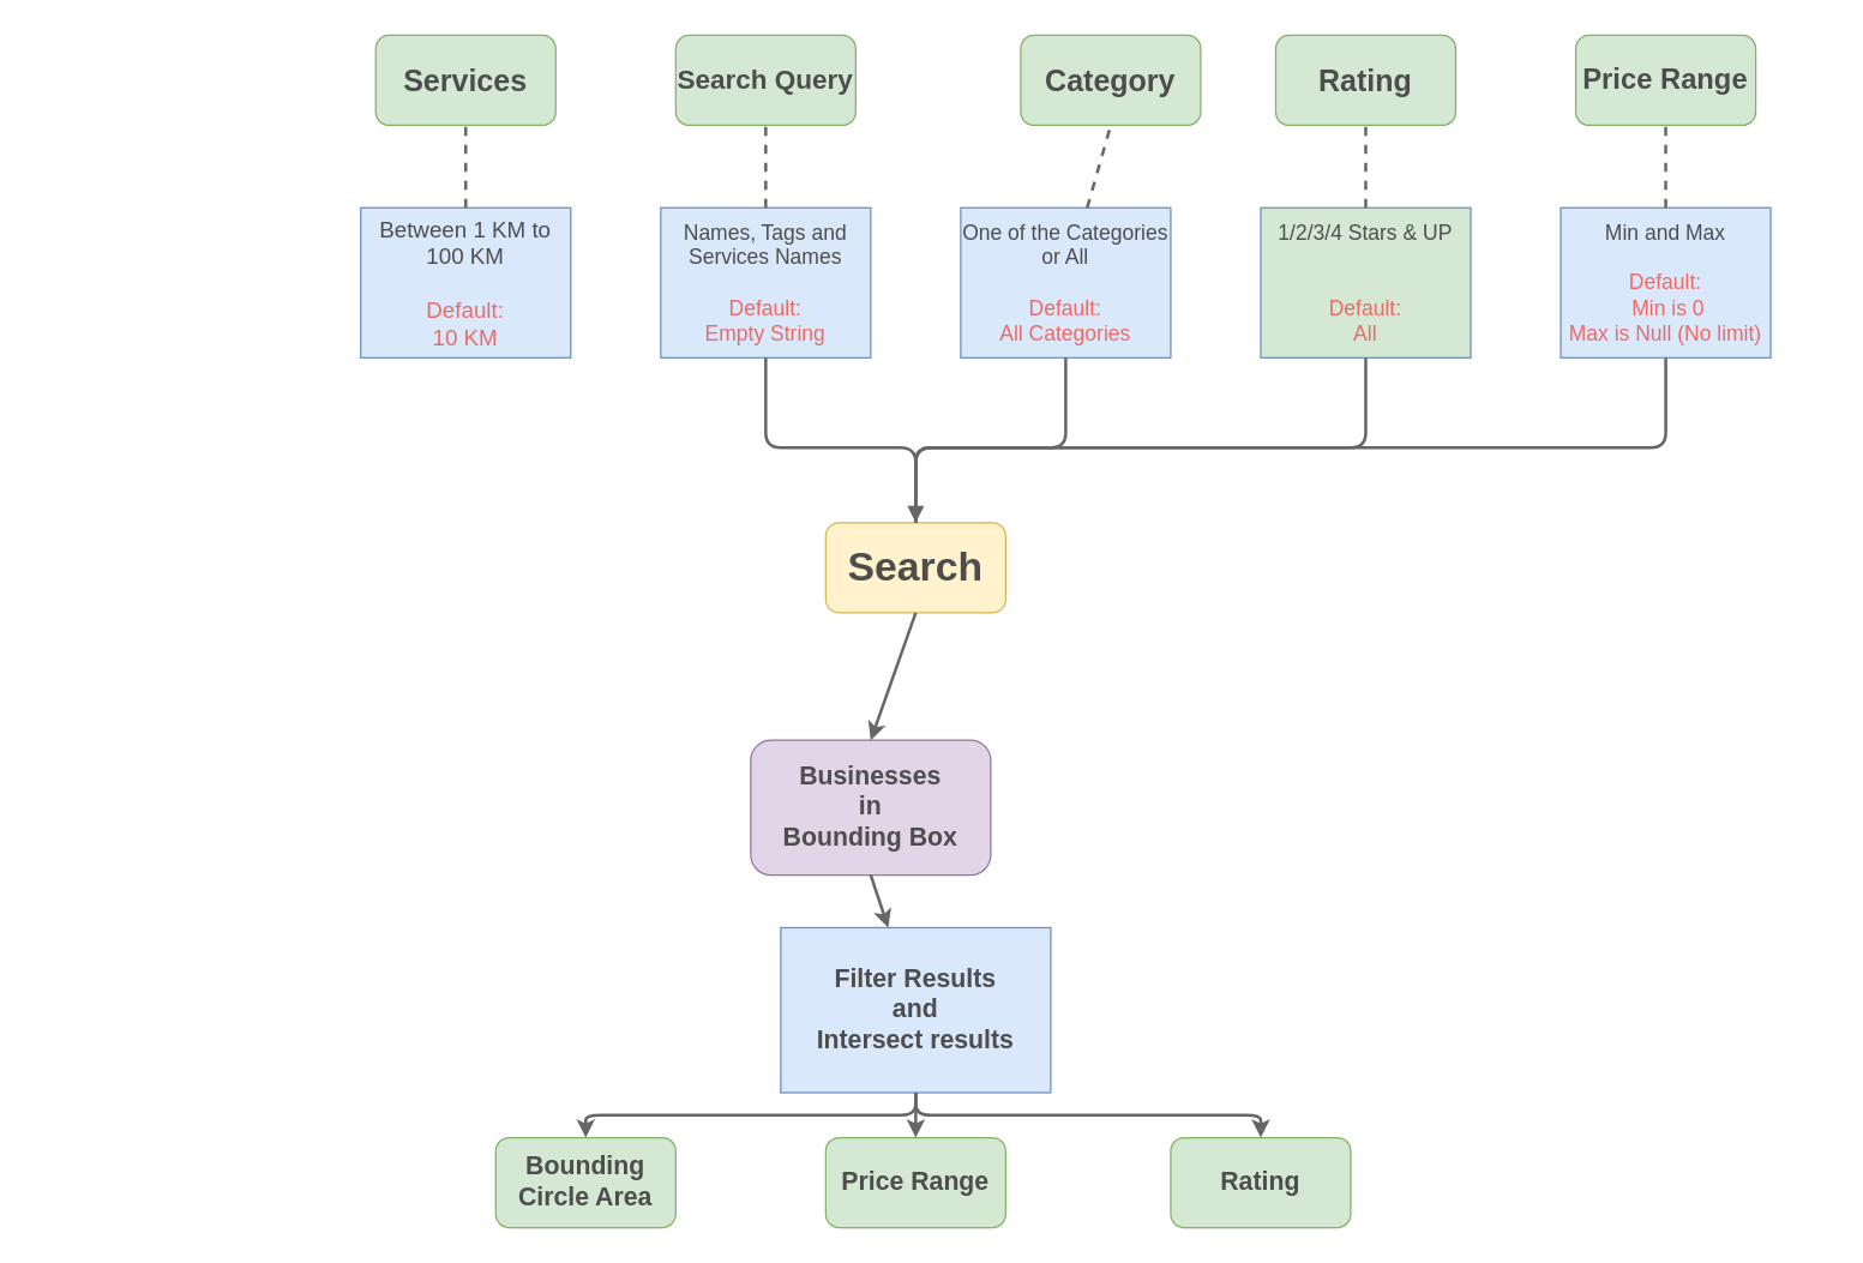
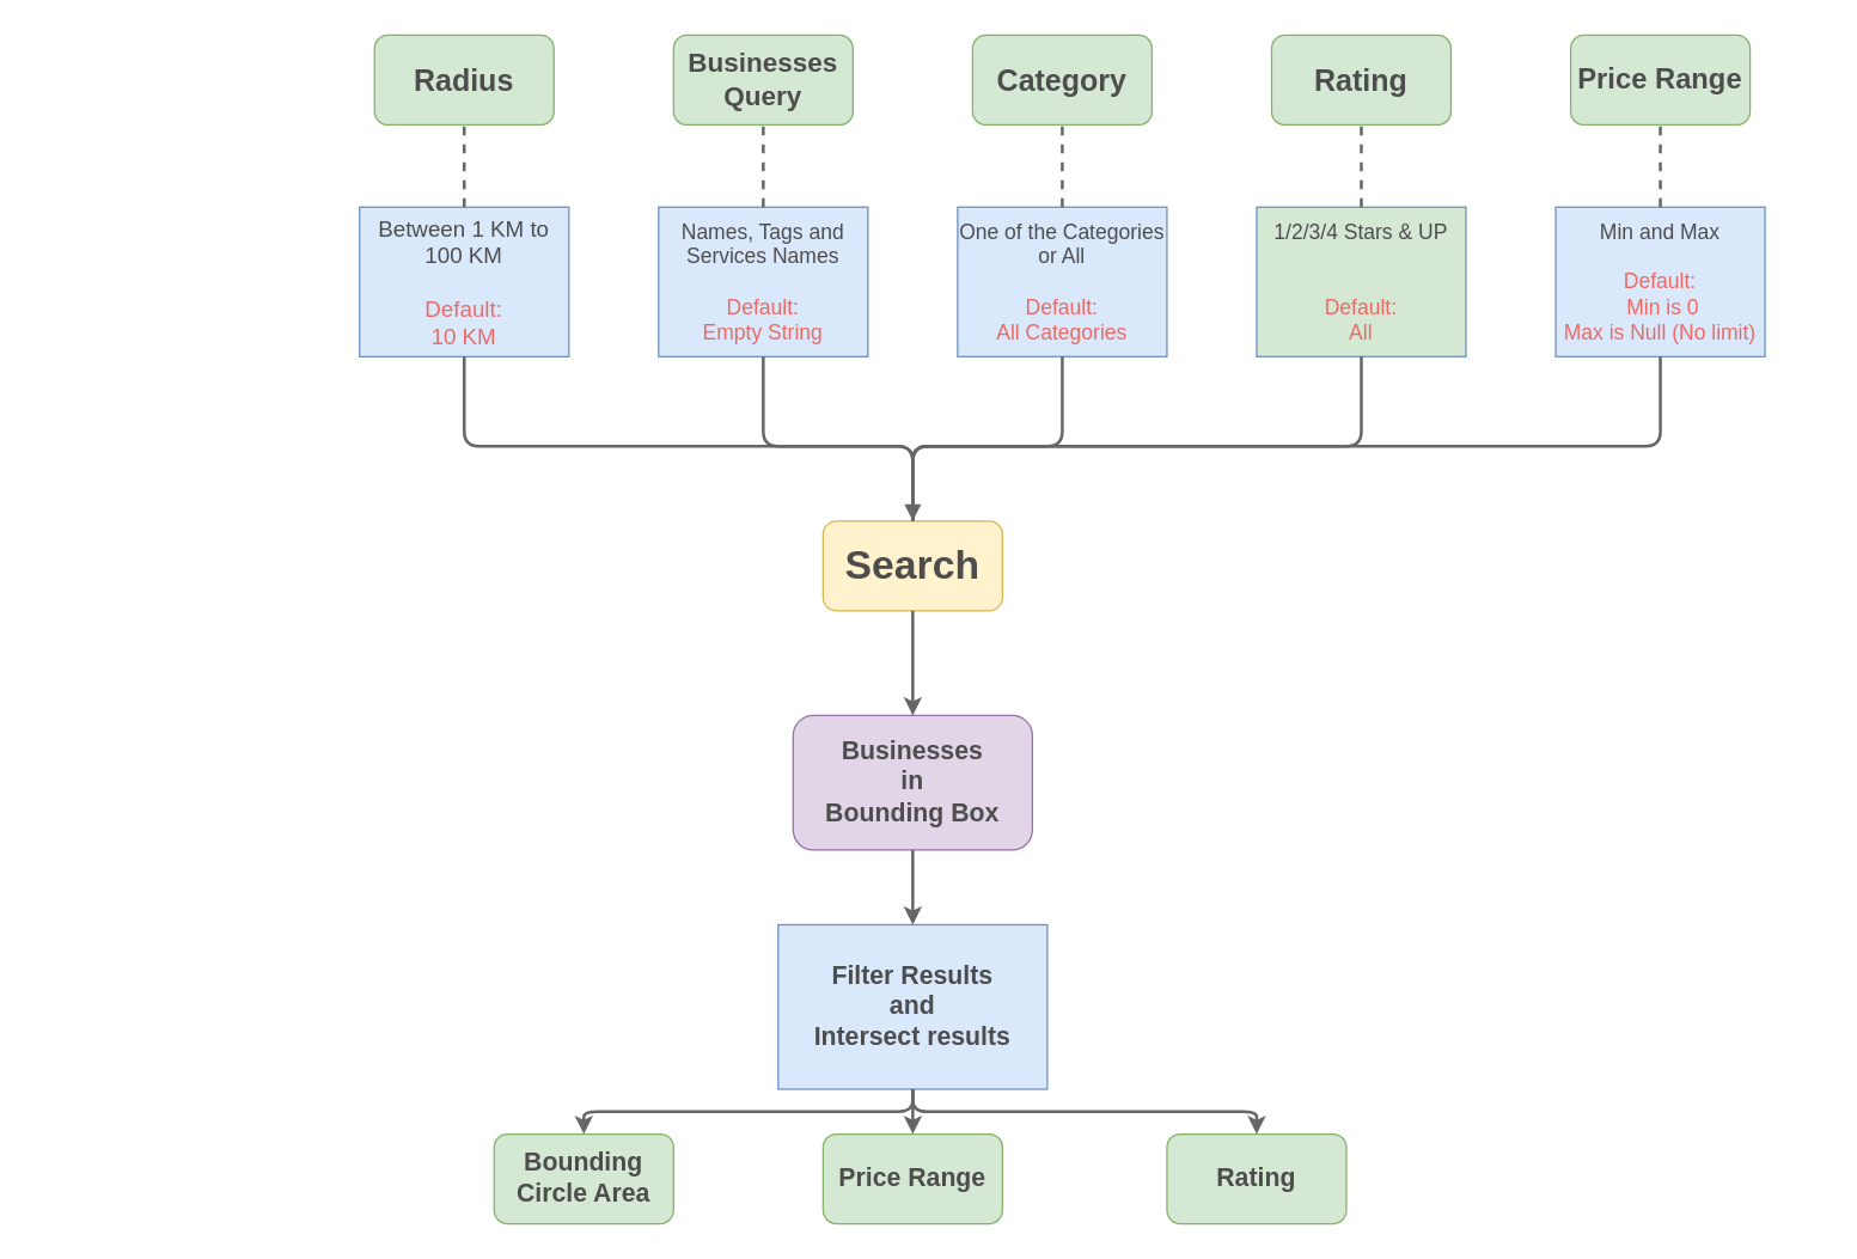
  <mxCell id="0" />
  <mxCell id="1" parent="0" />
  <mxCell id="2" value="" style="rounded=0;whiteSpace=wrap;html=1;strokeColor=#FFFFFF;" vertex="1" parent="1"><mxGeometry width="1200" height="800" as="geometry" x="20" y="20" /></mxCell>
- <mxCell id="3" value="&lt;font style=&quot;font-size: 20px&quot; color=&quot;#4d4d4d&quot;&gt;&lt;b&gt;Services&lt;/b&gt;&lt;/font&gt;" style="rounded=1;whiteSpace=wrap;html=1;fillColor=#d5e8d4;strokeColor=#82b366;" parent="1" vertex="1"><mxGeometry x="250" y="23" width="120" height="60" as="geometry" /></mxCell>
- <mxCell id="4" value="&lt;font style=&quot;font-size: 18px&quot; color=&quot;#4d4d4d&quot;&gt;&lt;b&gt;Search Query&lt;/b&gt;&lt;/font&gt;" style="rounded=1;whiteSpace=wrap;html=1;fillColor=#d5e8d4;strokeColor=#82b366;" parent="1" vertex="1"><mxGeometry x="450" y="23" width="120" height="60" as="geometry" /></mxCell>
- <mxCell id="5" value="&lt;font style=&quot;font-size: 20px&quot; color=&quot;#4d4d4d&quot;&gt;&lt;b&gt;Category&lt;/b&gt;&lt;/font&gt;" style="rounded=1;whiteSpace=wrap;html=1;fillColor=#d5e8d4;strokeColor=#82b366;" parent="1" vertex="1"><mxGeometry x="680" y="23" width="120" height="60" as="geometry" /></mxCell>
+ <mxCell id="3" value="&lt;font style=&quot;font-size: 20px&quot; color=&quot;#4d4d4d&quot;&gt;&lt;b&gt;Radius&lt;/b&gt;&lt;/font&gt;" style="rounded=1;whiteSpace=wrap;html=1;fillColor=#d5e8d4;strokeColor=#82b366;" parent="1" vertex="1"><mxGeometry x="250" y="23" width="120" height="60" as="geometry" /></mxCell>
+ <mxCell id="4" value="&lt;font style=&quot;font-size: 18px&quot; color=&quot;#4d4d4d&quot;&gt;&lt;b&gt;Businesses Query&lt;/b&gt;&lt;/font&gt;" style="rounded=1;whiteSpace=wrap;html=1;fillColor=#d5e8d4;strokeColor=#82b366;" parent="1" vertex="1"><mxGeometry x="450" y="23" width="120" height="60" as="geometry" /></mxCell>
+ <mxCell id="5" value="&lt;font style=&quot;font-size: 20px&quot; color=&quot;#4d4d4d&quot;&gt;&lt;b&gt;Category&lt;/b&gt;&lt;/font&gt;" style="rounded=1;whiteSpace=wrap;html=1;fillColor=#d5e8d4;strokeColor=#82b366;" parent="1" vertex="1"><mxGeometry x="650" y="23" width="120" height="60" as="geometry" /></mxCell>
  <mxCell id="6" value="&lt;font style=&quot;font-size: 20px&quot; color=&quot;#4d4d4d&quot;&gt;&lt;b&gt;Rating&lt;/b&gt;&lt;/font&gt;" style="rounded=1;whiteSpace=wrap;html=1;fillColor=#d5e8d4;strokeColor=#82b366;" parent="1" vertex="1"><mxGeometry x="850" y="23" width="120" height="60" as="geometry" /></mxCell>
  <mxCell id="7" value="&lt;font style=&quot;font-size: 19px&quot; color=&quot;#4d4d4d&quot;&gt;&lt;b&gt;Price Range&lt;/b&gt;&lt;/font&gt;" style="rounded=1;whiteSpace=wrap;html=1;fillColor=#d5e8d4;strokeColor=#82b366;" parent="1" vertex="1"><mxGeometry x="1050" y="23" width="120" height="60" as="geometry" /></mxCell>
  <mxCell id="8" value="&lt;font color=&quot;#4d4d4d&quot; size=&quot;1&quot;&gt;&lt;b style=&quot;font-size: 27px&quot;&gt;Search&lt;/b&gt;&lt;/font&gt;" style="rounded=1;whiteSpace=wrap;html=1;fillColor=#fff2cc;strokeColor=#d6b656;" parent="1" vertex="1"><mxGeometry x="550" y="348" width="120" height="60" as="geometry" /></mxCell>
- <mxCell id="9" value="&lt;font style=&quot;font-size: 17px&quot; color=&quot;#4d4d4d&quot;&gt;&lt;b&gt;Businesses&lt;br&gt;in&lt;br&gt;Bounding Box&lt;/b&gt;&lt;/font&gt;" style="rounded=1;whiteSpace=wrap;html=1;fillColor=#e1d5e7;strokeColor=#9673a6;" parent="1" vertex="1"><mxGeometry x="500" y="493" width="160" height="90" as="geometry" /></mxCell>
+ <mxCell id="9" value="&lt;font style=&quot;font-size: 17px&quot; color=&quot;#4d4d4d&quot;&gt;&lt;b&gt;Businesses&lt;br&gt;in&lt;br&gt;Bounding Box&lt;/b&gt;&lt;/font&gt;" style="rounded=1;whiteSpace=wrap;html=1;fillColor=#e1d5e7;strokeColor=#9673a6;" parent="1" vertex="1"><mxGeometry x="530" y="478" width="160" height="90" as="geometry" /></mxCell>
  <mxCell id="10" value="&lt;font style=&quot;font-size: 15px&quot;&gt;&lt;font color=&quot;#4d4d4d&quot; style=&quot;font-size: 15px&quot;&gt;Between 1 KM to 100 KM&lt;br&gt;&lt;br&gt;&lt;/font&gt;&lt;font color=&quot;#ea6b66&quot; style=&quot;font-size: 15px&quot;&gt;Default:&lt;br&gt;10 KM&lt;/font&gt;&lt;/font&gt;" style="rounded=0;whiteSpace=wrap;html=1;fillColor=#dae8fc;strokeColor=#6c8ebf;" parent="1" vertex="1"><mxGeometry x="240" y="138" width="140" height="100" as="geometry" /></mxCell>
  <mxCell id="11" value="" style="endArrow=none;dashed=1;html=1;strokeColor=#666666;strokeWidth=2;entryX=0.5;entryY=1;entryDx=0;entryDy=0;exitX=0.5;exitY=0;exitDx=0;exitDy=0;" parent="1" source="10" target="3" edge="1"><mxGeometry width="50" height="50" relative="1" as="geometry"><mxPoint x="380" y="188" as="sourcePoint" /><mxPoint x="430" y="138" as="targetPoint" /></mxGeometry></mxCell>
  <mxCell id="12" value="&lt;font style=&quot;font-size: 14px&quot;&gt;&lt;font color=&quot;#4d4d4d&quot; style=&quot;font-size: 14px&quot;&gt;Names, Tags and Services Names&lt;br&gt;&lt;br&gt;&lt;/font&gt;&lt;font color=&quot;#ea6b66&quot; style=&quot;font-size: 14px&quot;&gt;Default:&lt;br&gt;Empty String&lt;/font&gt;&lt;/font&gt;" style="rounded=0;whiteSpace=wrap;html=1;fillColor=#dae8fc;strokeColor=#6c8ebf;" parent="1" vertex="1"><mxGeometry x="440" y="138" width="140" height="100" as="geometry" /></mxCell>
  <mxCell id="13" value="&lt;font&gt;&lt;font color=&quot;#4d4d4d&quot; style=&quot;font-size: 14px&quot;&gt;One of the Categories or All&lt;br&gt;&lt;br&gt;&lt;/font&gt;&lt;font color=&quot;#ea6b66&quot; style=&quot;font-size: 14px&quot;&gt;Default:&lt;br&gt;All Categories&lt;/font&gt;&lt;/font&gt;" style="rounded=0;whiteSpace=wrap;html=1;fillColor=#dae8fc;strokeColor=#6c8ebf;" parent="1" vertex="1"><mxGeometry x="640" y="138" width="140" height="100" as="geometry" /></mxCell>
  <mxCell id="14" value="&lt;font style=&quot;font-size: 14px&quot;&gt;&lt;font color=&quot;#4d4d4d&quot; style=&quot;font-size: 14px&quot;&gt;1/2/3/4 Stars &amp;amp; UP&lt;br&gt;&lt;br&gt;&lt;br&gt;&lt;/font&gt;&lt;font color=&quot;#ea6b66&quot; style=&quot;font-size: 14px&quot;&gt;Default:&lt;br&gt;All&lt;/font&gt;&lt;/font&gt;" style="rounded=0;whiteSpace=wrap;html=1;fillColor=#d5e8d4;strokeColor=#6c8ebf;" parent="1" vertex="1"><mxGeometry x="840" y="138" width="140" height="100" as="geometry" /></mxCell>
  <mxCell id="15" value="&lt;font style=&quot;font-size: 14px&quot;&gt;&lt;font color=&quot;#4d4d4d&quot; style=&quot;font-size: 14px&quot;&gt;Min and Max&lt;br&gt;&lt;br&gt;&lt;/font&gt;&lt;font color=&quot;#ea6b66&quot; style=&quot;font-size: 14px&quot;&gt;Default:&lt;br&gt;&amp;nbsp;Min is 0&lt;br&gt;Max is Null (No limit)&lt;/font&gt;&lt;/font&gt;" style="rounded=0;whiteSpace=wrap;html=1;fillColor=#dae8fc;strokeColor=#6c8ebf;" parent="1" vertex="1"><mxGeometry x="1040" y="138" width="140" height="100" as="geometry" /></mxCell>
  <mxCell id="16" value="" style="endArrow=none;dashed=1;html=1;strokeColor=#666666;strokeWidth=2;entryX=0.5;entryY=1;entryDx=0;entryDy=0;exitX=0.5;exitY=0;exitDx=0;exitDy=0;" parent="1" source="12" target="4" edge="1"><mxGeometry width="50" height="50" relative="1" as="geometry"><mxPoint x="620" y="338" as="sourcePoint" /><mxPoint x="670" y="288" as="targetPoint" /></mxGeometry></mxCell>
  <mxCell id="17" value="" style="endArrow=none;dashed=1;html=1;strokeColor=#666666;strokeWidth=2;entryX=0.5;entryY=1;entryDx=0;entryDy=0;" parent="1" source="13" target="5" edge="1"><mxGeometry width="50" height="50" relative="1" as="geometry"><mxPoint x="620" y="338" as="sourcePoint" /><mxPoint x="670" y="288" as="targetPoint" /></mxGeometry></mxCell>
  <mxCell id="18" value="" style="endArrow=none;dashed=1;html=1;strokeColor=#666666;strokeWidth=2;entryX=0.5;entryY=1;entryDx=0;entryDy=0;" parent="1" source="14" target="6" edge="1"><mxGeometry width="50" height="50" relative="1" as="geometry"><mxPoint x="620" y="338" as="sourcePoint" /><mxPoint x="670" y="288" as="targetPoint" /></mxGeometry></mxCell>
  <mxCell id="19" value="" style="endArrow=none;dashed=1;html=1;strokeColor=#666666;strokeWidth=2;entryX=0.5;entryY=1;entryDx=0;entryDy=0;exitX=0.5;exitY=0;exitDx=0;exitDy=0;" parent="1" source="15" target="7" edge="1"><mxGeometry width="50" height="50" relative="1" as="geometry"><mxPoint x="620" y="338" as="sourcePoint" /><mxPoint x="670" y="288" as="targetPoint" /></mxGeometry></mxCell>
  <mxCell id="20" value="" style="endArrow=none;html=1;strokeColor=#666666;strokeWidth=2;entryX=0.5;entryY=1;entryDx=0;entryDy=0;exitX=0.5;exitY=0;exitDx=0;exitDy=0;edgeStyle=orthogonalEdgeStyle;" parent="1" source="8" target="13" edge="1"><mxGeometry width="50" height="50" relative="1" as="geometry"><mxPoint x="620" y="398" as="sourcePoint" /><mxPoint x="670" y="348" as="targetPoint" /><Array as="points"><mxPoint x="610" y="298" /><mxPoint x="710" y="298" /></Array></mxGeometry></mxCell>
  <mxCell id="21" value="" style="endArrow=none;html=1;strokeColor=#666666;strokeWidth=2;entryX=0.5;entryY=1;entryDx=0;entryDy=0;exitX=0.5;exitY=0;exitDx=0;exitDy=0;edgeStyle=orthogonalEdgeStyle;" parent="1" source="8" target="14" edge="1"><mxGeometry width="50" height="50" relative="1" as="geometry"><mxPoint x="620" y="398" as="sourcePoint" /><mxPoint x="670" y="348" as="targetPoint" /><Array as="points"><mxPoint x="610" y="298" /><mxPoint x="910" y="298" /></Array></mxGeometry></mxCell>
  <mxCell id="22" value="" style="endArrow=classic;html=1;strokeColor=#666666;strokeWidth=2;entryX=0.5;entryY=0;entryDx=0;entryDy=0;exitX=0.5;exitY=1;exitDx=0;exitDy=0;" parent="1" source="8" target="9" edge="1"><mxGeometry width="50" height="50" relative="1" as="geometry"><mxPoint x="610" y="588" as="sourcePoint" /><mxPoint x="800" y="608" as="targetPoint" /></mxGeometry></mxCell>
+ <mxCell id="23" value="" style="endArrow=none;html=1;strokeColor=#666666;strokeWidth=2;entryX=0.5;entryY=1;entryDx=0;entryDy=0;exitX=0.5;exitY=0;exitDx=0;exitDy=0;edgeStyle=orthogonalEdgeStyle;" parent="1" source="8" target="10" edge="1"><mxGeometry width="50" height="50" relative="1" as="geometry"><mxPoint x="350" y="428" as="sourcePoint" /><mxPoint x="400" y="378" as="targetPoint" /><Array as="points"><mxPoint x="610" y="298" /><mxPoint x="310" y="298" /></Array></mxGeometry></mxCell>
  <mxCell id="24" value="" style="endArrow=none;html=1;strokeColor=#666666;strokeWidth=2;entryX=0.5;entryY=1;entryDx=0;entryDy=0;exitX=0.5;exitY=0;exitDx=0;exitDy=0;edgeStyle=orthogonalEdgeStyle;" parent="1" source="8" target="12" edge="1"><mxGeometry width="50" height="50" relative="1" as="geometry"><mxPoint x="620" y="398" as="sourcePoint" /><mxPoint x="670" y="348" as="targetPoint" /><Array as="points"><mxPoint x="610" y="298" /><mxPoint x="510" y="298" /></Array></mxGeometry></mxCell>
  <mxCell id="25" value="" style="endArrow=none;html=1;strokeColor=#666666;strokeWidth=2;entryX=0.5;entryY=1;entryDx=0;entryDy=0;exitX=0.5;exitY=0;exitDx=0;exitDy=0;edgeStyle=orthogonalEdgeStyle;endFill=0;startArrow=block;startFill=1;" parent="1" source="8" target="15" edge="1"><mxGeometry width="50" height="50" relative="1" as="geometry"><mxPoint x="860" y="378" as="sourcePoint" /><mxPoint x="910" y="328" as="targetPoint" /><Array as="points"><mxPoint x="610" y="298" /><mxPoint x="1110" y="298" /></Array></mxGeometry></mxCell>
  <mxCell id="26" value="&lt;font color=&quot;#4d4d4d&quot;&gt;&lt;span style=&quot;font-size: 17px&quot;&gt;&lt;b&gt;Bounding Circle Area&lt;/b&gt;&lt;/span&gt;&lt;/font&gt;" style="rounded=1;whiteSpace=wrap;html=1;fillColor=#d5e8d4;strokeColor=#82b366;" parent="1" vertex="1"><mxGeometry x="330" y="758" width="120" height="60" as="geometry" /></mxCell>
  <mxCell id="27" value="&lt;font color=&quot;#4d4d4d&quot;&gt;&lt;span style=&quot;font-size: 17px&quot;&gt;&lt;b&gt;Price Range&lt;/b&gt;&lt;/span&gt;&lt;/font&gt;" style="rounded=1;whiteSpace=wrap;html=1;fillColor=#d5e8d4;strokeColor=#82b366;" parent="1" vertex="1"><mxGeometry x="550" y="758" width="120" height="60" as="geometry" /></mxCell>
  <mxCell id="28" value="&lt;font color=&quot;#4d4d4d&quot;&gt;&lt;span style=&quot;font-size: 17px&quot;&gt;&lt;b&gt;Rating&lt;/b&gt;&lt;/span&gt;&lt;/font&gt;" style="rounded=1;whiteSpace=wrap;html=1;fillColor=#d5e8d4;strokeColor=#82b366;" parent="1" vertex="1"><mxGeometry x="780" y="758" width="120" height="60" as="geometry" /></mxCell>
  <mxCell id="29" value="&lt;font color=&quot;#4d4d4d&quot; size=&quot;1&quot;&gt;&lt;b style=&quot;font-size: 17px&quot;&gt;Filter Results&lt;br&gt;and&lt;br&gt;Intersect results&lt;br&gt;&lt;/b&gt;&lt;/font&gt;" style="rounded=0;whiteSpace=wrap;html=1;fillColor=#dae8fc;strokeColor=#6c8ebf;" parent="1" vertex="1"><mxGeometry x="520" y="618" width="180" height="110" as="geometry" /></mxCell>
  <mxCell id="30" value="" style="endArrow=classic;html=1;strokeColor=#666666;strokeWidth=2;exitX=0.5;exitY=1;exitDx=0;exitDy=0;" parent="1" source="9" target="29" edge="1"><mxGeometry width="50" height="50" relative="1" as="geometry"><mxPoint x="570" y="718" as="sourcePoint" /><mxPoint x="620" y="668" as="targetPoint" /></mxGeometry></mxCell>
  <mxCell id="31" value="" style="endArrow=classic;html=1;strokeColor=#666666;strokeWidth=2;exitX=0.5;exitY=1;exitDx=0;exitDy=0;entryX=0.5;entryY=0;entryDx=0;entryDy=0;" parent="1" source="29" target="27" edge="1"><mxGeometry width="50" height="50" relative="1" as="geometry"><mxPoint x="570" y="658" as="sourcePoint" /><mxPoint x="620" y="608" as="targetPoint" /></mxGeometry></mxCell>
  <mxCell id="32" value="" style="endArrow=classic;html=1;strokeColor=#666666;strokeWidth=2;exitX=0.5;exitY=1;exitDx=0;exitDy=0;entryX=0.5;entryY=0;entryDx=0;entryDy=0;edgeStyle=orthogonalEdgeStyle;" parent="1" source="29" target="26" edge="1"><mxGeometry width="50" height="50" relative="1" as="geometry"><mxPoint x="570" y="658" as="sourcePoint" /><mxPoint x="620" y="608" as="targetPoint" /></mxGeometry></mxCell>
  <mxCell id="33" value="" style="endArrow=classic;html=1;strokeColor=#666666;strokeWidth=2;exitX=0.5;exitY=1;exitDx=0;exitDy=0;entryX=0.5;entryY=0;entryDx=0;entryDy=0;edgeStyle=orthogonalEdgeStyle;" parent="1" source="29" target="28" edge="1"><mxGeometry width="50" height="50" relative="1" as="geometry"><mxPoint x="570" y="658" as="sourcePoint" /><mxPoint x="620" y="608" as="targetPoint" /></mxGeometry></mxCell>
